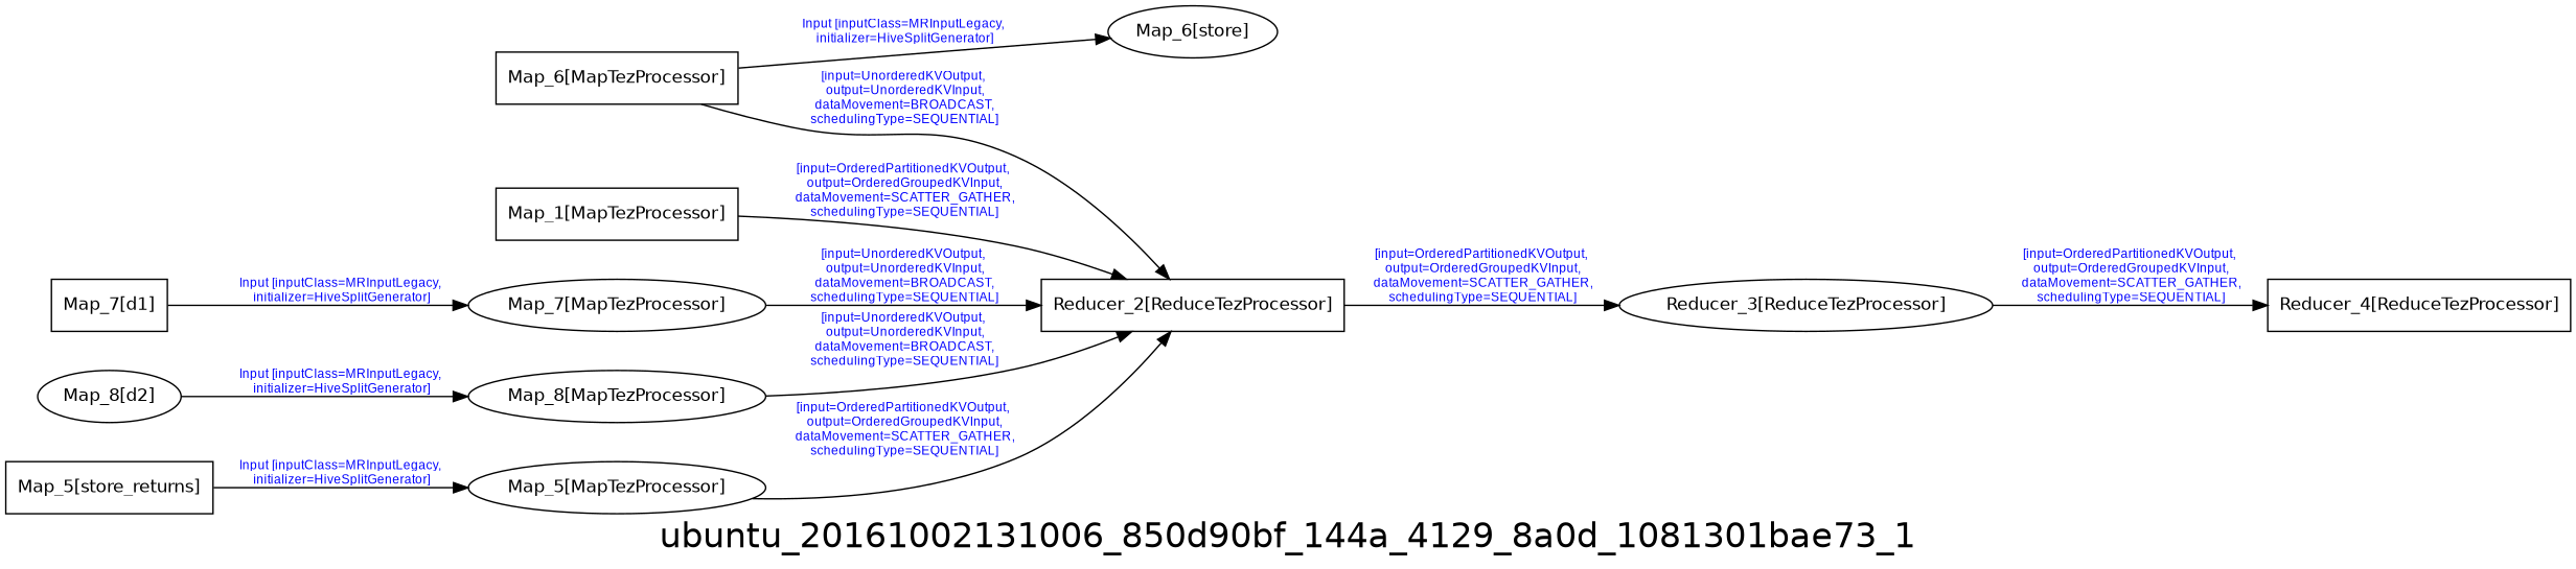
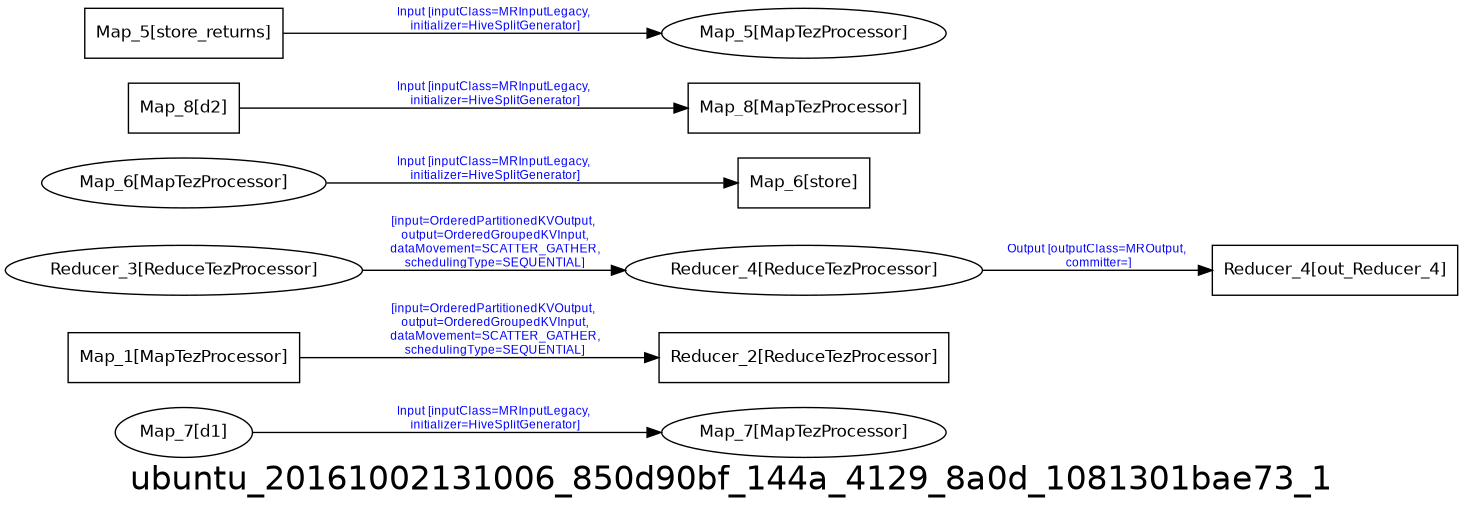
  digraph {
    fontname=Helvetica
    fontsize=24
    label=ubuntu_20161002131006_850d90bf_144a_4129_8a0d_1081301bae73_1
    rankdir=LR
    node [fontname=Helvetica fontsize=12 shape=box]
    edge [fontcolor=blue fontname=Arial fontsize=9]
    n1 [label="Map_7[MapTezProcessor]" shape=""]
    n2 [label="Reducer_2[ReduceTezProcessor]"]
    n3 [label="Reducer_3[ReduceTezProcessor]" shape=""]
-   n4 [label="Reducer_4[ReduceTezProcessor]"]
+   n4 [label="Reducer_4[ReduceTezProcessor]" shape=""]
+   n5 [label="Reducer_4[out_Reducer_4]"]
    n6 [label="Map_1[MapTezProcessor]"]
-   n7 [label="Map_6[MapTezProcessor]"]
-   n8 [label="Map_6[store]" shape=ellipse]
-   n9 [label="Map_8[MapTezProcessor]" shape=""]
+   n7 [label="Map_6[MapTezProcessor]" shape=""]
+   n8 [label="Map_6[store]"]
+   n9 [label="Map_8[MapTezProcessor]"]
    n10 [label="Map_5[MapTezProcessor]" shape=""]
-   n11 [label="Map_8[d2]" shape=ellipse]
-   n12 [label="Map_7[d1]"]
+   n11 [label="Map_8[d2]"]
+   n12 [label="Map_7[d1]" shape=ellipse]
    n13 [label="Map_5[store_returns]"]
-   n1 -> n2 [label="[input=UnorderedKVOutput,\n output=UnorderedKVInput,\n dataMovement=BROADCAST,\n schedulingType=SEQUENTIAL]"]
-   n2 -> n3 [label="[input=OrderedPartitionedKVOutput,\n output=OrderedGroupedKVInput,\n dataMovement=SCATTER_GATHER,\n schedulingType=SEQUENTIAL]"]
    n3 -> n4 [label="[input=OrderedPartitionedKVOutput,\n output=OrderedGroupedKVInput,\n dataMovement=SCATTER_GATHER,\n schedulingType=SEQUENTIAL]"]
+   n4 -> n5 [label="Output [outputClass=MROutput,\n committer=]"]
    n6 -> n2 [label="[input=OrderedPartitionedKVOutput,\n output=OrderedGroupedKVInput,\n dataMovement=SCATTER_GATHER,\n schedulingType=SEQUENTIAL]"]
-   n7 -> n2 [label="[input=UnorderedKVOutput,\n output=UnorderedKVInput,\n dataMovement=BROADCAST,\n schedulingType=SEQUENTIAL]"]
    n7 -> n8 [label="Input [inputClass=MRInputLegacy,\n initializer=HiveSplitGenerator]"]
-   n9 -> n2 [label="[input=UnorderedKVOutput,\n output=UnorderedKVInput,\n dataMovement=BROADCAST,\n schedulingType=SEQUENTIAL]"]
-   n10 -> n2 [label="[input=OrderedPartitionedKVOutput,\n output=OrderedGroupedKVInput,\n dataMovement=SCATTER_GATHER,\n schedulingType=SEQUENTIAL]"]
    n11 -> n9 [label="Input [inputClass=MRInputLegacy,\n initializer=HiveSplitGenerator]"]
    n12 -> n1 [label="Input [inputClass=MRInputLegacy,\n initializer=HiveSplitGenerator]"]
    n13 -> n10 [label="Input [inputClass=MRInputLegacy,\n initializer=HiveSplitGenerator]"]
  }
